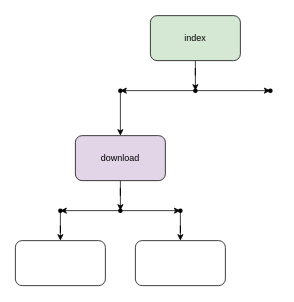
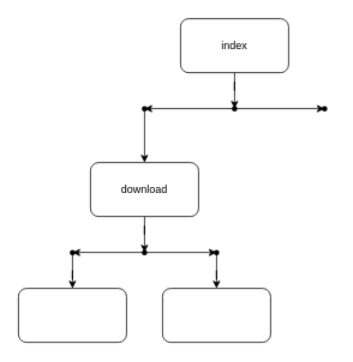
  <mxCell id="0" />
  <mxCell id="1" parent="0" />
  <mxCell id="2" value="" style="edgeStyle=orthogonalEdgeStyle;rounded=0;orthogonalLoop=1;jettySize=auto;html=1;" edge="1" parent="1" source="3" target="6"><mxGeometry relative="1" as="geometry" /></mxCell>
- <mxCell id="3" value="index" style="rounded=1;whiteSpace=wrap;html=1;fillColor=#d5e8d4;" vertex="1" parent="1"><mxGeometry x="200" y="20" width="120" height="60" as="geometry" /></mxCell>
+ <mxCell id="3" value="index" style="rounded=1;whiteSpace=wrap;html=1;" vertex="1" parent="1"><mxGeometry x="200" y="20" width="120" height="60" as="geometry" /></mxCell>
  <mxCell id="4" value="" style="edgeStyle=orthogonalEdgeStyle;rounded=0;orthogonalLoop=1;jettySize=auto;html=1;" edge="1" parent="1" source="6" target="7"><mxGeometry relative="1" as="geometry"><Array as="points"><mxPoint x="330" y="120" /><mxPoint x="330" y="120" /></Array></mxGeometry></mxCell>
  <mxCell id="5" value="" style="edgeStyle=orthogonalEdgeStyle;rounded=0;orthogonalLoop=1;jettySize=auto;html=1;" edge="1" parent="1" source="6" target="9"><mxGeometry relative="1" as="geometry" /></mxCell>
  <mxCell id="6" value="" style="shape=waypoint;sketch=0;size=6;pointerEvents=1;points=[];fillColor=default;resizable=0;rotatable=0;perimeter=centerPerimeter;snapToPoint=1;rounded=1;" vertex="1" parent="1"><mxGeometry x="250" y="110" width="20" height="20" as="geometry" /></mxCell>
  <mxCell id="7" value="" style="shape=waypoint;sketch=0;size=6;pointerEvents=1;points=[];fillColor=default;resizable=0;rotatable=0;perimeter=centerPerimeter;snapToPoint=1;rounded=1;" vertex="1" parent="1"><mxGeometry x="350" y="110" width="20" height="20" as="geometry" /></mxCell>
  <mxCell id="8" value="" style="edgeStyle=orthogonalEdgeStyle;rounded=0;orthogonalLoop=1;jettySize=auto;html=1;" edge="1" parent="1" source="9" target="11"><mxGeometry relative="1" as="geometry" /></mxCell>
  <mxCell id="9" value="" style="shape=waypoint;sketch=0;size=6;pointerEvents=1;points=[];fillColor=default;resizable=0;rotatable=0;perimeter=centerPerimeter;snapToPoint=1;rounded=1;" vertex="1" parent="1"><mxGeometry x="150" y="110" width="20" height="20" as="geometry" /></mxCell>
  <mxCell id="10" value="" style="edgeStyle=orthogonalEdgeStyle;rounded=0;orthogonalLoop=1;jettySize=auto;html=1;" edge="1" parent="1" source="11" target="14"><mxGeometry relative="1" as="geometry" /></mxCell>
- <mxCell id="11" value="download" style="whiteSpace=wrap;html=1;sketch=0;pointerEvents=1;resizable=0;rounded=1;fillColor=#e1d5e7;" vertex="1" parent="1"><mxGeometry x="100" y="180" width="120" height="60" as="geometry" /></mxCell>
+ <mxCell id="11" value="download" style="whiteSpace=wrap;html=1;sketch=0;pointerEvents=1;resizable=0;rounded=1;" vertex="1" parent="1"><mxGeometry x="100" y="180" width="120" height="60" as="geometry" /></mxCell>
  <mxCell id="12" value="" style="edgeStyle=orthogonalEdgeStyle;rounded=0;orthogonalLoop=1;jettySize=auto;html=1;" edge="1" parent="1" source="14" target="16"><mxGeometry relative="1" as="geometry" /></mxCell>
  <mxCell id="13" value="" style="edgeStyle=orthogonalEdgeStyle;rounded=0;orthogonalLoop=1;jettySize=auto;html=1;" edge="1" parent="1" source="14" target="19"><mxGeometry relative="1" as="geometry" /></mxCell>
  <mxCell id="14" value="" style="shape=waypoint;sketch=0;size=6;pointerEvents=1;points=[];fillColor=default;resizable=0;rotatable=0;perimeter=centerPerimeter;snapToPoint=1;rounded=1;" vertex="1" parent="1"><mxGeometry x="150" y="270" width="20" height="20" as="geometry" /></mxCell>
  <mxCell id="15" value="" style="edgeStyle=orthogonalEdgeStyle;rounded=0;orthogonalLoop=1;jettySize=auto;html=1;" edge="1" parent="1" source="16" target="17"><mxGeometry relative="1" as="geometry" /></mxCell>
  <mxCell id="16" value="" style="shape=waypoint;sketch=0;size=6;pointerEvents=1;points=[];fillColor=default;resizable=0;rotatable=0;perimeter=centerPerimeter;snapToPoint=1;rounded=1;" vertex="1" parent="1"><mxGeometry x="230" y="270" width="20" height="20" as="geometry" /></mxCell>
  <mxCell id="17" value="" style="whiteSpace=wrap;html=1;sketch=0;pointerEvents=1;resizable=0;rounded=1;" vertex="1" parent="1"><mxGeometry x="180" y="320" width="120" height="60" as="geometry" /></mxCell>
  <mxCell id="18" value="" style="edgeStyle=orthogonalEdgeStyle;rounded=0;orthogonalLoop=1;jettySize=auto;html=1;" edge="1" parent="1" source="19" target="20"><mxGeometry relative="1" as="geometry" /></mxCell>
  <mxCell id="19" value="" style="shape=waypoint;sketch=0;size=6;pointerEvents=1;points=[];fillColor=default;resizable=0;rotatable=0;perimeter=centerPerimeter;snapToPoint=1;rounded=1;" vertex="1" parent="1"><mxGeometry x="70" y="270" width="20" height="20" as="geometry" /></mxCell>
  <mxCell id="20" value="" style="whiteSpace=wrap;html=1;sketch=0;pointerEvents=1;resizable=0;rounded=1;" vertex="1" parent="1"><mxGeometry x="20" y="320" width="120" height="60" as="geometry" /></mxCell>
